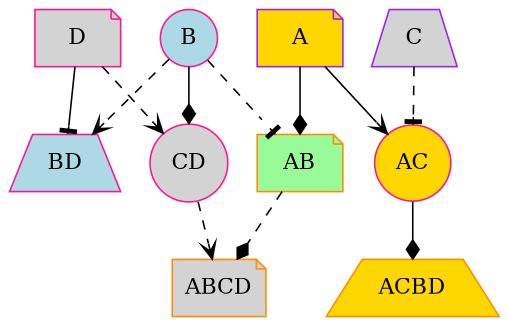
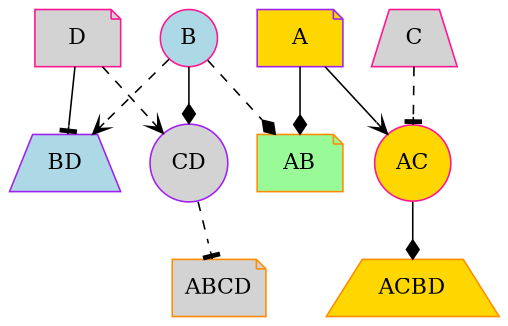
  digraph {
    rankdir=TB
    node [color=deeppink fillcolor=lightgrey shape=note style=filled]
    edge [arrowhead=diamond style=dashed]
    A [color=purple fillcolor=gold]
    B [fillcolor=lightblue shape=circle]
-   C [color=purple shape=trapezium]
+   C [shape=trapezium]
    D
    AB [color=darkorange fillcolor=palegreen]
    AC [fillcolor=gold shape=circle]
-   BD [fillcolor=lightblue shape=trapezium]
-   CD [shape=circle]
+   BD [color=purple fillcolor=lightblue shape=trapezium]
+   CD [color=purple shape=circle]
    ABCD [color=darkorange]
    ACBD [color=darkorange fillcolor=gold shape=trapezium]
    subgraph sub_1 {
      A
      B
      C
      D
    }
    A -> AB [style=solid]
    A -> AC [arrowhead=vee style=solid]
-   B -> AB [arrowhead=tee]
+   B -> AB
    B -> BD [arrowhead=vee]
    B -> CD [style=solid]
    C -> AC [arrowhead=tee]
    D -> BD [arrowhead=tee style=solid]
    D -> CD [arrowhead=vee]
-   AB -> ABCD
    AC -> ACBD [style=solid]
-   CD -> ABCD [arrowhead=vee]
+   CD -> ABCD [arrowhead=tee]
  }
